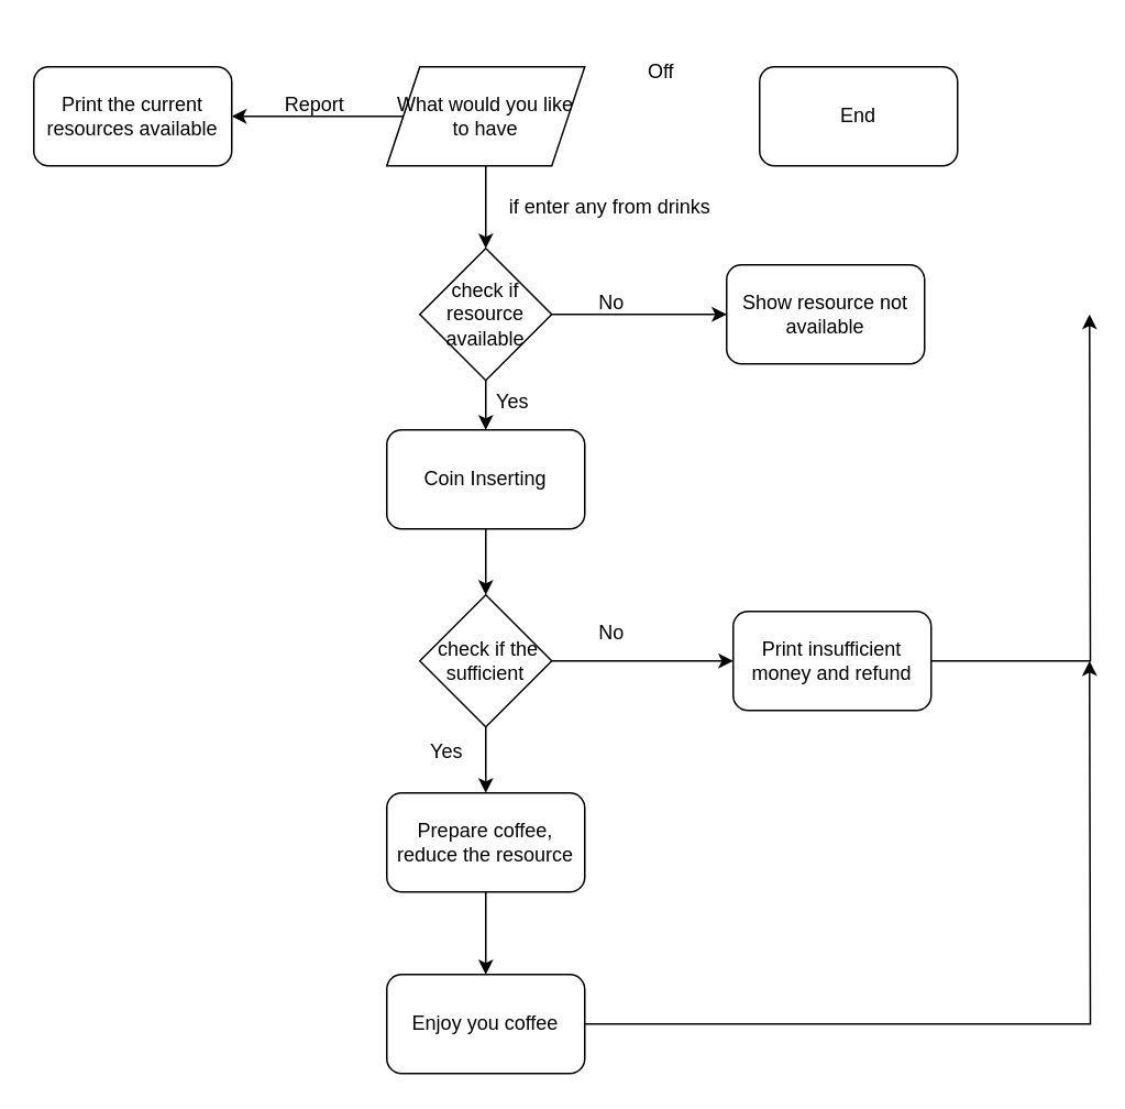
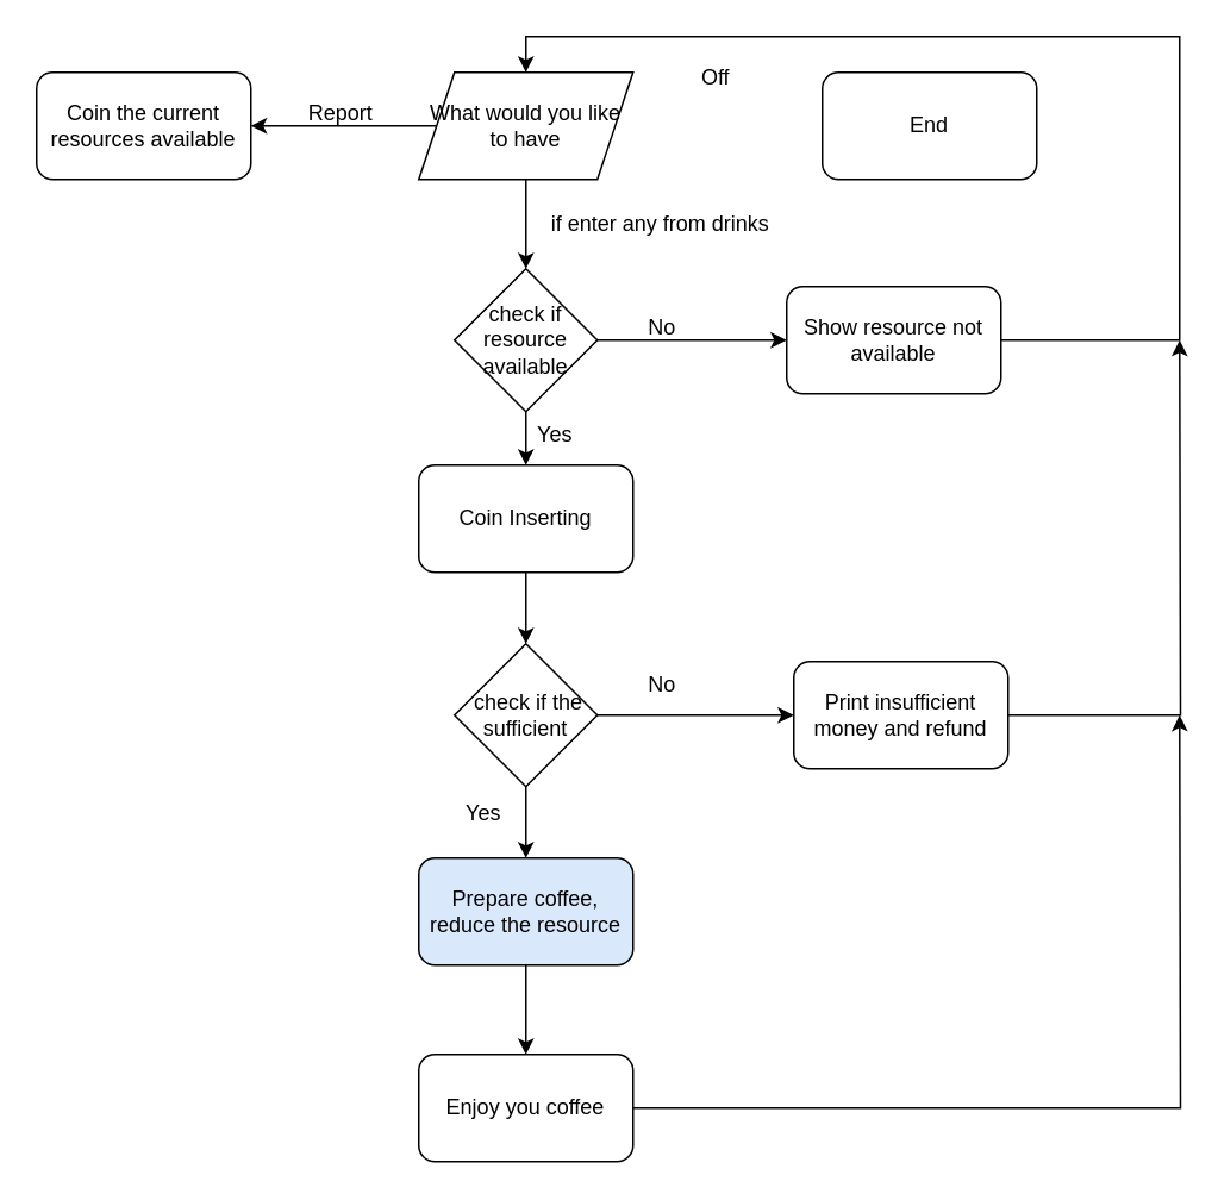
  <mxCell id="0" />
  <mxCell id="1" parent="0" />
  <mxCell id="2" value="" style="edgeStyle=orthogonalEdgeStyle;rounded=0;orthogonalLoop=1;jettySize=auto;html=1;" edge="1" parent="1" source="4"><mxGeometry relative="1" as="geometry"><mxPoint x="294" y="150" as="targetPoint" /></mxGeometry></mxCell>
  <mxCell id="3" value="" style="edgeStyle=orthogonalEdgeStyle;rounded=0;orthogonalLoop=1;jettySize=auto;html=1;" edge="1" parent="1" source="4" target="5"><mxGeometry relative="1" as="geometry" /></mxCell>
  <mxCell id="4" value="What would you like to have" style="shape=parallelogram;perimeter=parallelogramPerimeter;whiteSpace=wrap;html=1;fixedSize=1;" vertex="1" parent="1"><mxGeometry x="234" y="40" width="120" height="60" as="geometry" /></mxCell>
- <mxCell id="5" value="Print the current resources available" style="rounded=1;whiteSpace=wrap;html=1;" vertex="1" parent="1"><mxGeometry x="20" y="40" width="120" height="60" as="geometry" /></mxCell>
+ <mxCell id="5" value="Coin the current resources available" style="rounded=1;whiteSpace=wrap;html=1;" vertex="1" parent="1"><mxGeometry x="20" y="40" width="120" height="60" as="geometry" /></mxCell>
  <mxCell id="6" value="End" style="rounded=1;whiteSpace=wrap;html=1;" vertex="1" parent="1"><mxGeometry x="460" y="40" width="120" height="60" as="geometry" /></mxCell>
  <mxCell id="7" value="if enter any from drinks" style="text;html=1;align=center;verticalAlign=middle;resizable=0;points=[];autosize=1;strokeColor=none;fillColor=none;" vertex="1" parent="1"><mxGeometry x="294" y="110" width="150" height="30" as="geometry" /></mxCell>
  <mxCell id="8" value="Off" style="text;html=1;align=center;verticalAlign=middle;resizable=0;points=[];autosize=1;strokeColor=none;fillColor=none;" vertex="1" parent="1"><mxGeometry x="380" y="28" width="40" height="30" as="geometry" /></mxCell>
  <mxCell id="9" value="Report" style="text;html=1;align=center;verticalAlign=middle;resizable=0;points=[];autosize=1;strokeColor=none;fillColor=none;" vertex="1" parent="1"><mxGeometry x="160" y="48" width="60" height="30" as="geometry" /></mxCell>
  <mxCell id="10" value="" style="edgeStyle=orthogonalEdgeStyle;rounded=0;orthogonalLoop=1;jettySize=auto;html=1;" edge="1" parent="1" source="12" target="14"><mxGeometry relative="1" as="geometry" /></mxCell>
  <mxCell id="11" value="" style="edgeStyle=orthogonalEdgeStyle;rounded=0;orthogonalLoop=1;jettySize=auto;html=1;" edge="1" parent="1" source="12" target="17"><mxGeometry relative="1" as="geometry" /></mxCell>
  <mxCell id="12" value="check if resource available" style="rhombus;whiteSpace=wrap;html=1;" vertex="1" parent="1"><mxGeometry x="254" y="150" width="80" height="80" as="geometry" /></mxCell>
  <mxCell id="13" value="" style="edgeStyle=orthogonalEdgeStyle;rounded=0;orthogonalLoop=1;jettySize=auto;html=1;" edge="1" parent="1" source="14" target="21"><mxGeometry relative="1" as="geometry" /></mxCell>
  <mxCell id="14" value="Coin Inserting" style="rounded=1;whiteSpace=wrap;html=1;" vertex="1" parent="1"><mxGeometry x="234" y="260" width="120" height="60" as="geometry" /></mxCell>
  <mxCell id="15" value="Yes" style="text;html=1;align=center;verticalAlign=middle;resizable=0;points=[];autosize=1;strokeColor=none;fillColor=none;" vertex="1" parent="1"><mxGeometry x="290" y="228" width="40" height="30" as="geometry" /></mxCell>
+ <mxCell id="16" style="edgeStyle=orthogonalEdgeStyle;rounded=0;orthogonalLoop=1;jettySize=auto;html=1;exitX=1;exitY=0.5;exitDx=0;exitDy=0;entryX=0.5;entryY=0;entryDx=0;entryDy=0;" edge="1" parent="1" source="17" target="4"><mxGeometry relative="1" as="geometry"><mxPoint x="650" y="0" as="targetPoint" /><Array as="points"><mxPoint x="660" y="190" /><mxPoint x="660" y="20" /><mxPoint x="294" y="20" /></Array></mxGeometry></mxCell>
  <mxCell id="17" value="Show resource not available" style="rounded=1;whiteSpace=wrap;html=1;" vertex="1" parent="1"><mxGeometry x="440" y="160" width="120" height="60" as="geometry" /></mxCell>
  <mxCell id="18" value="No" style="text;html=1;align=center;verticalAlign=middle;resizable=0;points=[];autosize=1;strokeColor=none;fillColor=none;" vertex="1" parent="1"><mxGeometry x="350" y="168" width="40" height="30" as="geometry" /></mxCell>
  <mxCell id="19" value="" style="edgeStyle=orthogonalEdgeStyle;rounded=0;orthogonalLoop=1;jettySize=auto;html=1;" edge="1" parent="1" source="21" target="25"><mxGeometry relative="1" as="geometry" /></mxCell>
  <mxCell id="20" value="" style="edgeStyle=orthogonalEdgeStyle;rounded=0;orthogonalLoop=1;jettySize=auto;html=1;" edge="1" parent="1" source="21" target="23"><mxGeometry relative="1" as="geometry" /></mxCell>
  <mxCell id="21" value="&amp;nbsp;check if the sufficient" style="rhombus;whiteSpace=wrap;html=1;" vertex="1" parent="1"><mxGeometry x="254" y="360" width="80" height="80" as="geometry" /></mxCell>
  <mxCell id="22" style="edgeStyle=orthogonalEdgeStyle;rounded=0;orthogonalLoop=1;jettySize=auto;html=1;" edge="1" parent="1" source="23"><mxGeometry relative="1" as="geometry"><mxPoint x="660" y="190" as="targetPoint" /></mxGeometry></mxCell>
  <mxCell id="23" value="Print insufficient money and refund" style="rounded=1;whiteSpace=wrap;html=1;" vertex="1" parent="1"><mxGeometry x="444" y="370" width="120" height="60" as="geometry" /></mxCell>
  <mxCell id="24" value="" style="edgeStyle=orthogonalEdgeStyle;rounded=0;orthogonalLoop=1;jettySize=auto;html=1;" edge="1" parent="1" source="25" target="29"><mxGeometry relative="1" as="geometry" /></mxCell>
- <mxCell id="25" value="Prepare coffee, reduce the resource" style="rounded=1;whiteSpace=wrap;html=1;" vertex="1" parent="1"><mxGeometry x="234" y="480" width="120" height="60" as="geometry" /></mxCell>
+ <mxCell id="25" value="Prepare coffee, reduce the resource" style="rounded=1;whiteSpace=wrap;html=1;fillColor=#dae8fc;" vertex="1" parent="1"><mxGeometry x="234" y="480" width="120" height="60" as="geometry" /></mxCell>
  <mxCell id="26" value="No" style="text;html=1;align=center;verticalAlign=middle;resizable=0;points=[];autosize=1;strokeColor=none;fillColor=none;" vertex="1" parent="1"><mxGeometry x="350" y="368" width="40" height="30" as="geometry" /></mxCell>
  <mxCell id="27" value="Yes" style="text;html=1;align=center;verticalAlign=middle;resizable=0;points=[];autosize=1;strokeColor=none;fillColor=none;" vertex="1" parent="1"><mxGeometry x="250" y="440" width="40" height="30" as="geometry" /></mxCell>
  <mxCell id="28" style="edgeStyle=orthogonalEdgeStyle;rounded=0;orthogonalLoop=1;jettySize=auto;html=1;" edge="1" parent="1" source="29"><mxGeometry relative="1" as="geometry"><mxPoint x="660" y="400" as="targetPoint" /></mxGeometry></mxCell>
  <mxCell id="29" value="Enjoy you coffee" style="rounded=1;whiteSpace=wrap;html=1;" vertex="1" parent="1"><mxGeometry x="234" y="590" width="120" height="60" as="geometry" /></mxCell>
